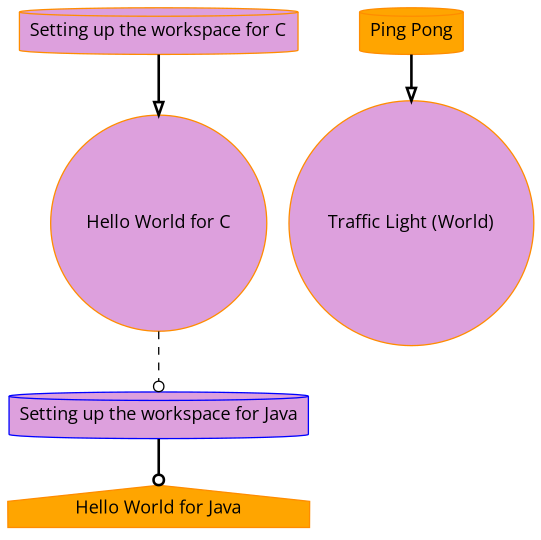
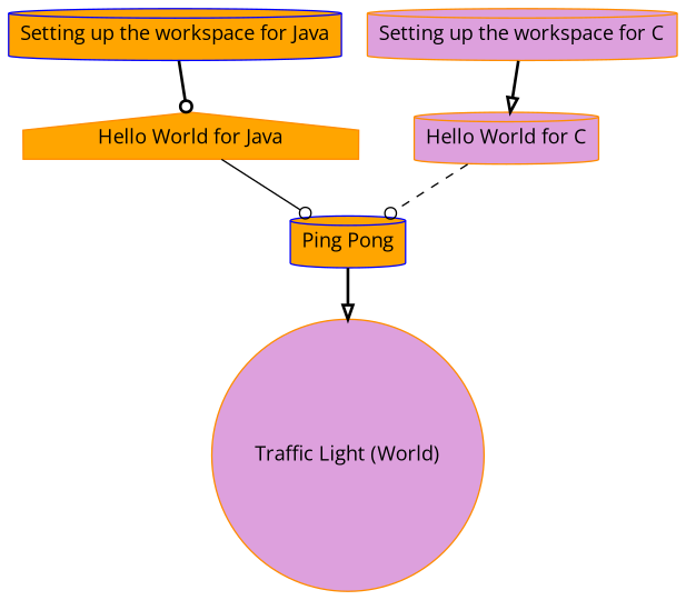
  digraph {
    fontname="Open Sans"
    node [color=darkorange fillcolor=plum fontname="Open Sans" shape=cylinder style=filled]
    edge [arrowhead=odot fontname="Open Sans" style=bold]
-   n1 [color=blue label="Setting up the workspace for Java"]
+   n1 [color=blue fillcolor=orange label="Setting up the workspace for Java"]
    n2 [fillcolor=orange label="Hello World for Java" shape=house]
-   n3 [fillcolor=orange label="Ping Pong"]
+   n3 [color=blue fillcolor=orange label="Ping Pong"]
    n4 [label="Traffic Light (World)" shape=circle]
    n5 [label="Setting up the workspace for C"]
-   n6 [label="Hello World for C" shape=circle]
+   n6 [label="Hello World for C"]
    n1 -> n2
+   n2 -> n3 [style=solid]
    n3 -> n4 [arrowhead=onormal]
    n5 -> n6 [arrowhead=onormal]
-   n6 -> n1 [style=dashed]
+   n6 -> n3 [style=dashed]
  }
